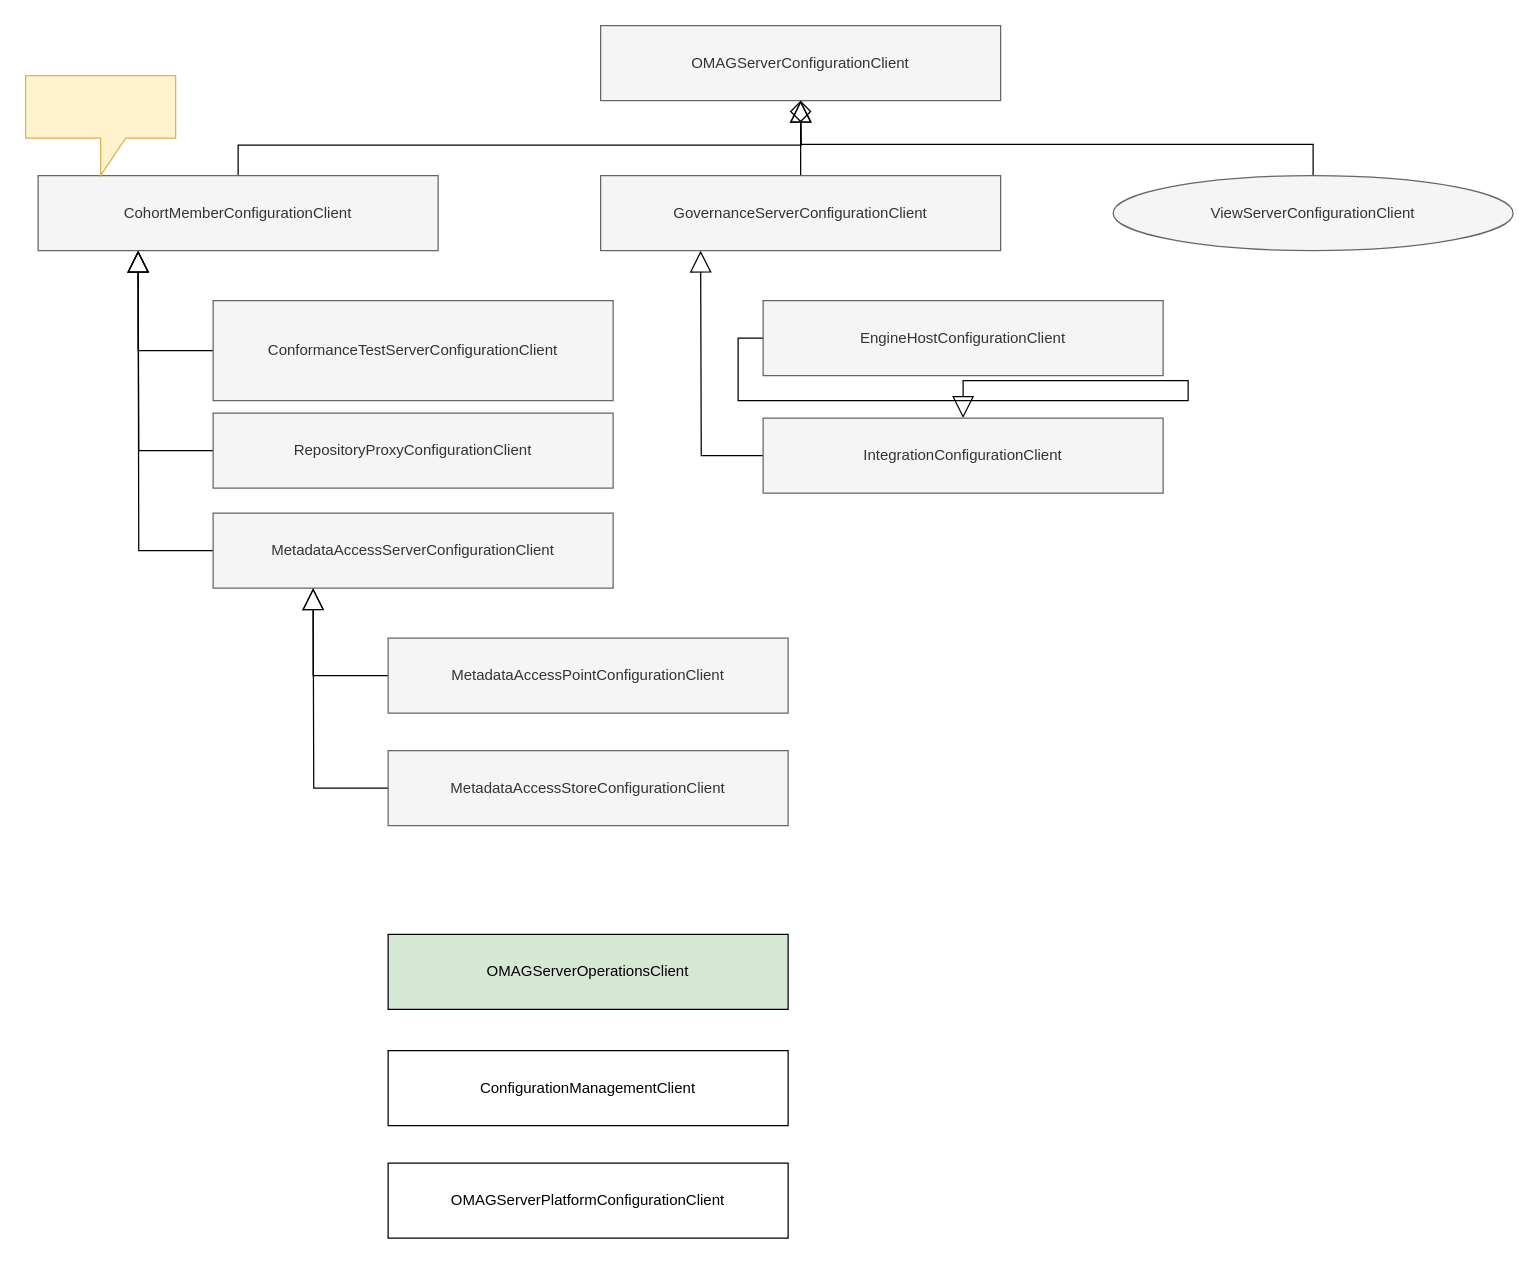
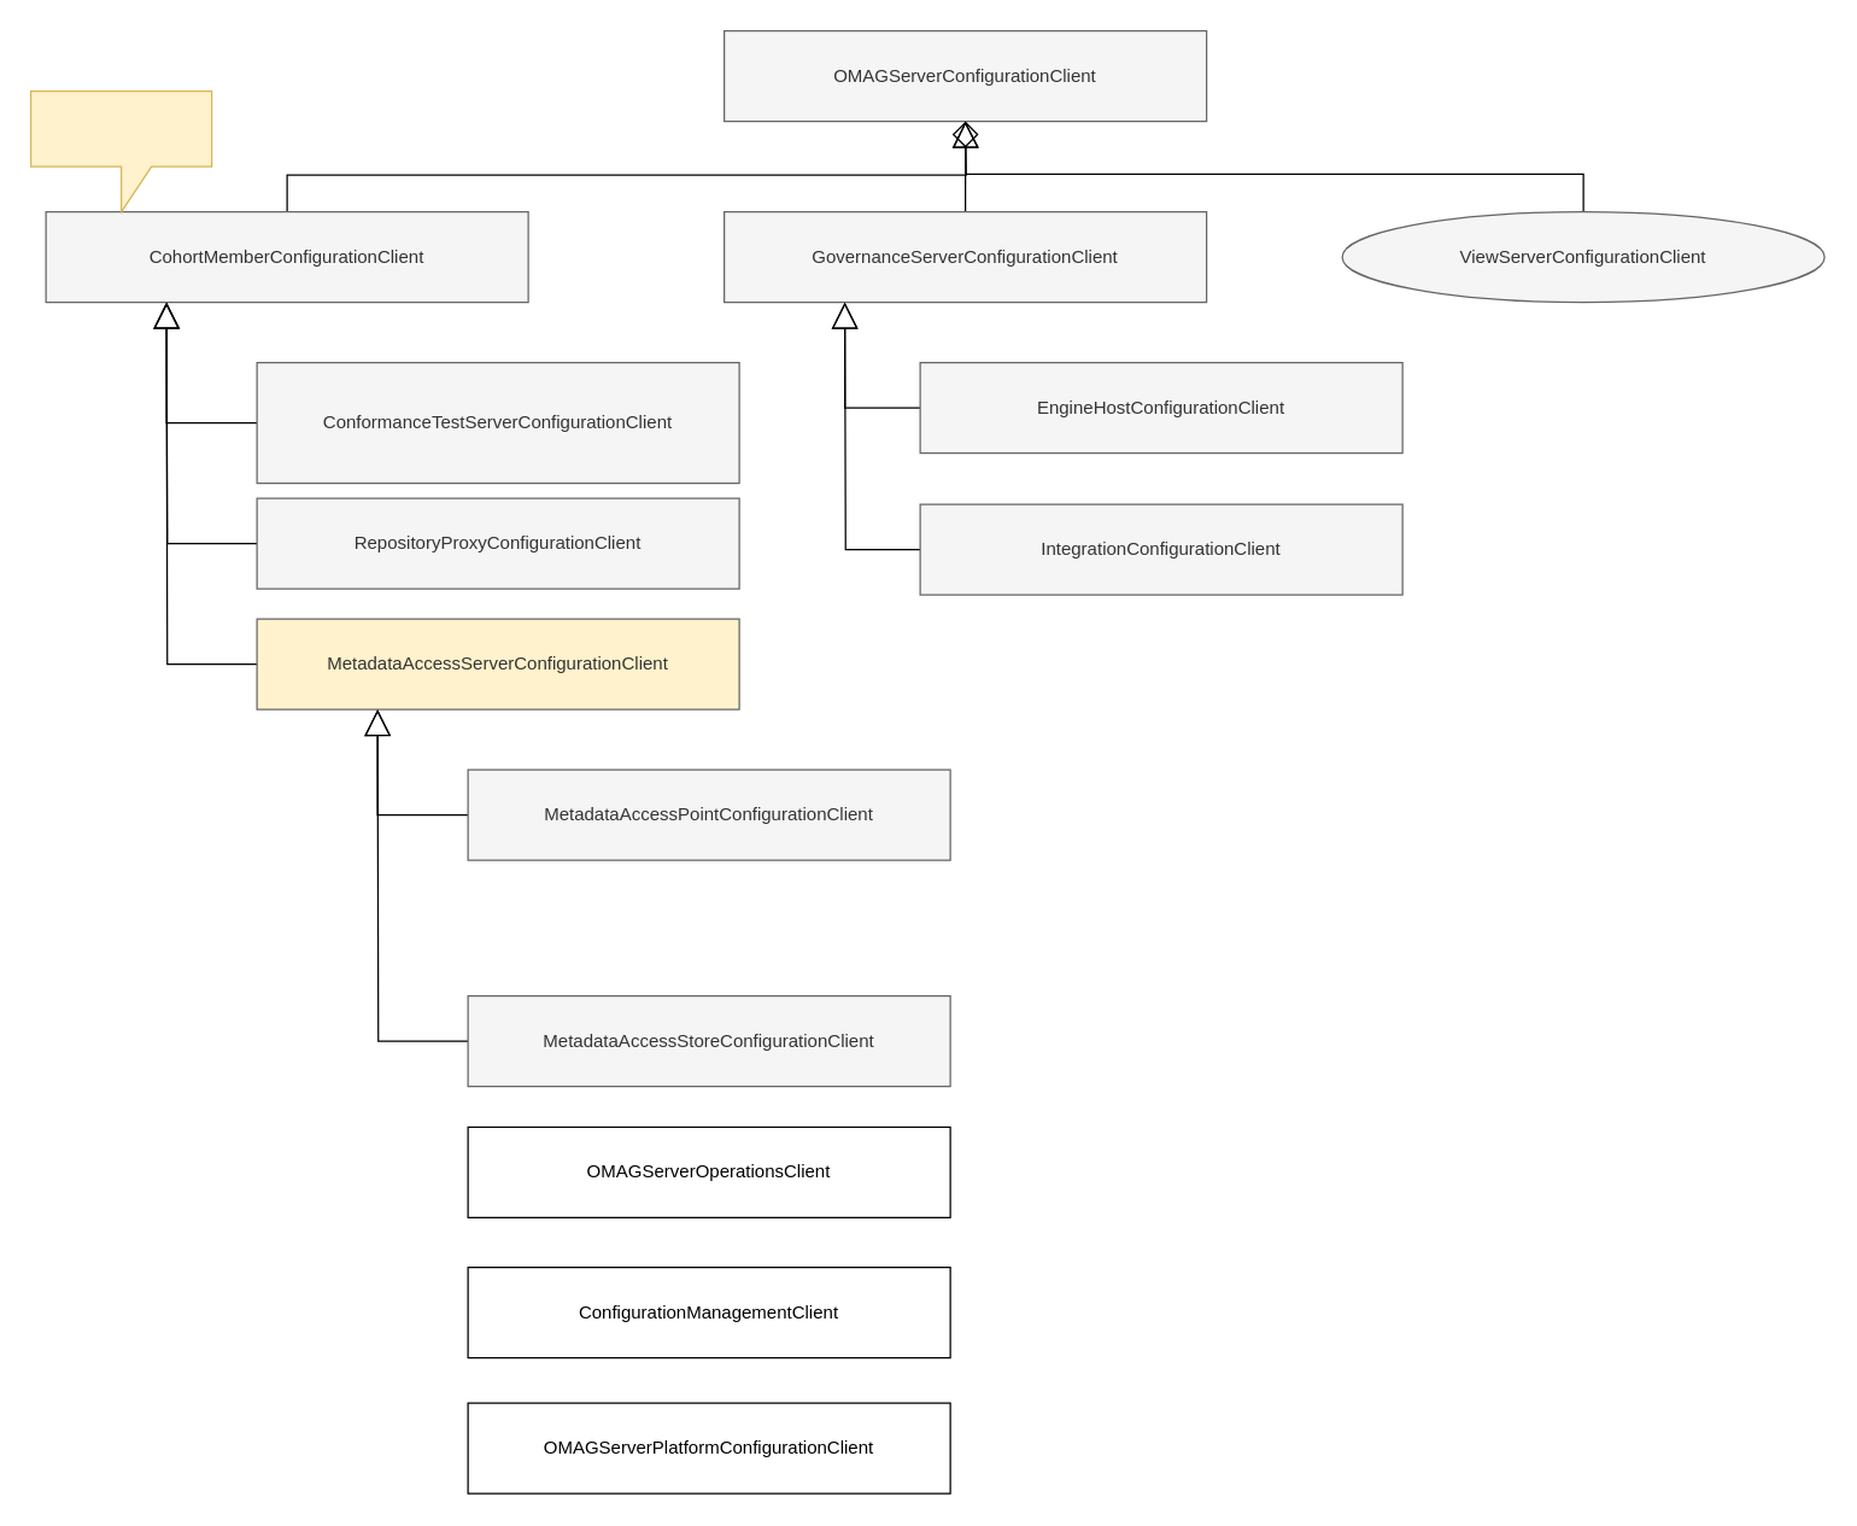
  <mxCell id="0" />
  <mxCell id="1" parent="0" />
  <mxCell id="2" value="OMAGServerConfigurationClient" style="rounded=0;whiteSpace=wrap;html=1;fillColor=#f5f5f5;fontColor=#333333;strokeColor=#666666;" vertex="1" parent="1"><mxGeometry x="480" y="20" width="320" height="60" as="geometry" /></mxCell>
  <mxCell id="3" style="edgeStyle=orthogonalEdgeStyle;rounded=0;orthogonalLoop=1;jettySize=auto;html=1;exitX=0;exitY=0.5;exitDx=0;exitDy=0;entryX=0.25;entryY=1;entryDx=0;entryDy=0;endArrow=block;endFill=0;endSize=15;" edge="1" parent="1" source="4" target="6"><mxGeometry relative="1" as="geometry" /></mxCell>
  <mxCell id="4" value="ConformanceTestServerConfigurationClient" style="rounded=0;whiteSpace=wrap;html=1;fillColor=#f5f5f5;fontColor=#333333;strokeColor=#666666;" vertex="1" parent="1"><mxGeometry x="170" y="240" width="320" height="80" as="geometry" /></mxCell>
  <mxCell id="5" style="edgeStyle=orthogonalEdgeStyle;rounded=0;orthogonalLoop=1;jettySize=auto;html=1;exitX=0.5;exitY=0;exitDx=0;exitDy=0;endArrow=block;endFill=0;endSize=15;" edge="1" parent="1" source="6"><mxGeometry relative="1" as="geometry"><mxPoint x="640" y="80" as="targetPoint" /></mxGeometry></mxCell>
  <mxCell id="6" value="CohortMemberConfigurationClient" style="rounded=0;whiteSpace=wrap;html=1;fillColor=#f5f5f5;fontColor=#333333;strokeColor=#666666;" vertex="1" parent="1"><mxGeometry x="30" y="140" width="320" height="60" as="geometry" /></mxCell>
  <mxCell id="7" value="ConfigurationManagementClient" style="rounded=0;whiteSpace=wrap;html=1;" vertex="1" parent="1"><mxGeometry x="310" y="840" width="320" height="60" as="geometry" /></mxCell>
- <mxCell id="8" style="edgeStyle=orthogonalEdgeStyle;rounded=0;orthogonalLoop=1;jettySize=auto;html=1;exitX=0;exitY=0.5;exitDx=0;exitDy=0;endArrow=block;endFill=0;endSize=15;" edge="1" parent="1" source="9" target="13"><mxGeometry relative="1" as="geometry" /></mxCell>
+ <mxCell id="8" style="edgeStyle=orthogonalEdgeStyle;rounded=0;orthogonalLoop=1;jettySize=auto;html=1;exitX=0;exitY=0.5;exitDx=0;exitDy=0;entryX=0.25;entryY=1;entryDx=0;entryDy=0;endArrow=block;endFill=0;endSize=15;" edge="1" parent="1" source="9" target="11"><mxGeometry relative="1" as="geometry" /></mxCell>
  <mxCell id="9" value="EngineHostConfigurationClient" style="rounded=0;whiteSpace=wrap;html=1;fillColor=#f5f5f5;fontColor=#333333;strokeColor=#666666;" vertex="1" parent="1"><mxGeometry x="610" y="240" width="320" height="60" as="geometry" /></mxCell>
  <mxCell id="10" style="edgeStyle=orthogonalEdgeStyle;rounded=0;orthogonalLoop=1;jettySize=auto;html=1;endArrow=diamond;endFill=0;endSize=15;" edge="1" parent="1" source="11" target="2"><mxGeometry relative="1" as="geometry" /></mxCell>
  <mxCell id="11" value="GovernanceServerConfigurationClient" style="rounded=0;whiteSpace=wrap;html=1;fillColor=#f5f5f5;fontColor=#333333;strokeColor=#666666;" vertex="1" parent="1"><mxGeometry x="480" y="140" width="320" height="60" as="geometry" /></mxCell>
  <mxCell id="12" style="edgeStyle=orthogonalEdgeStyle;rounded=0;orthogonalLoop=1;jettySize=auto;html=1;exitX=0;exitY=0.5;exitDx=0;exitDy=0;endArrow=block;endFill=0;endSize=15;" edge="1" parent="1" source="13"><mxGeometry relative="1" as="geometry"><mxPoint x="560" y="200" as="targetPoint" /></mxGeometry></mxCell>
  <mxCell id="13" value="IntegrationConfigurationClient" style="rounded=0;whiteSpace=wrap;html=1;fillColor=#f5f5f5;fontColor=#333333;strokeColor=#666666;" vertex="1" parent="1"><mxGeometry x="610" y="334" width="320" height="60" as="geometry" /></mxCell>
  <mxCell id="14" style="edgeStyle=orthogonalEdgeStyle;rounded=0;orthogonalLoop=1;jettySize=auto;html=1;exitX=0;exitY=0.5;exitDx=0;exitDy=0;endArrow=block;endFill=0;endSize=15;" edge="1" parent="1" source="15"><mxGeometry relative="1" as="geometry"><mxPoint x="110" y="200" as="targetPoint" /></mxGeometry></mxCell>
- <mxCell id="15" value="MetadataAccessServerConfigurationClient" style="rounded=0;whiteSpace=wrap;html=1;fillColor=#f5f5f5;fontColor=#333333;strokeColor=#666666;" vertex="1" parent="1"><mxGeometry x="170" y="410" width="320" height="60" as="geometry" /></mxCell>
+ <mxCell id="15" value="MetadataAccessServerConfigurationClient" style="rounded=0;whiteSpace=wrap;html=1;fillColor=#fff2cc;fontColor=#333333;strokeColor=#666666;" vertex="1" parent="1"><mxGeometry x="170" y="410" width="320" height="60" as="geometry" /></mxCell>
  <mxCell id="16" style="edgeStyle=orthogonalEdgeStyle;rounded=0;orthogonalLoop=1;jettySize=auto;html=1;exitX=0;exitY=0.5;exitDx=0;exitDy=0;entryX=0.25;entryY=1;entryDx=0;entryDy=0;endArrow=block;endFill=0;endSize=15;" edge="1" parent="1" source="17" target="15"><mxGeometry relative="1" as="geometry" /></mxCell>
  <mxCell id="17" value="MetadataAccessPointConfigurationClient" style="rounded=0;whiteSpace=wrap;html=1;fillColor=#f5f5f5;fontColor=#333333;strokeColor=#666666;" vertex="1" parent="1"><mxGeometry x="310" y="510" width="320" height="60" as="geometry" /></mxCell>
  <mxCell id="18" style="edgeStyle=orthogonalEdgeStyle;rounded=0;orthogonalLoop=1;jettySize=auto;html=1;exitX=0;exitY=0.5;exitDx=0;exitDy=0;endArrow=block;endFill=0;endSize=15;" edge="1" parent="1" source="19"><mxGeometry relative="1" as="geometry"><mxPoint x="250" y="470" as="targetPoint" /></mxGeometry></mxCell>
- <mxCell id="19" value="MetadataAccessStoreConfigurationClient" style="rounded=0;whiteSpace=wrap;html=1;fillColor=#f5f5f5;fontColor=#333333;strokeColor=#666666;" vertex="1" parent="1"><mxGeometry x="310" y="600" width="320" height="60" as="geometry" /></mxCell>
- <mxCell id="20" value="OMAGServerOperationsClient" style="rounded=0;whiteSpace=wrap;html=1;fillColor=#d5e8d4;" vertex="1" parent="1"><mxGeometry x="310" y="747" width="320" height="60" as="geometry" /></mxCell>
+ <mxCell id="19" value="MetadataAccessStoreConfigurationClient" style="rounded=0;whiteSpace=wrap;html=1;fillColor=#f5f5f5;fontColor=#333333;strokeColor=#666666;" vertex="1" parent="1"><mxGeometry x="310" y="660" width="320" height="60" as="geometry" /></mxCell>
+ <mxCell id="20" value="OMAGServerOperationsClient" style="rounded=0;whiteSpace=wrap;html=1;" vertex="1" parent="1"><mxGeometry x="310" y="747" width="320" height="60" as="geometry" /></mxCell>
  <mxCell id="21" value="OMAGServerPlatformConfigurationClient" style="rounded=0;whiteSpace=wrap;html=1;" vertex="1" parent="1"><mxGeometry x="310" y="930" width="320" height="60" as="geometry" /></mxCell>
  <mxCell id="22" style="edgeStyle=orthogonalEdgeStyle;rounded=0;orthogonalLoop=1;jettySize=auto;html=1;exitX=0;exitY=0.5;exitDx=0;exitDy=0;endArrow=block;endFill=0;endSize=15;" edge="1" parent="1" source="23"><mxGeometry relative="1" as="geometry"><mxPoint x="110" y="200" as="targetPoint" /></mxGeometry></mxCell>
  <mxCell id="23" value="RepositoryProxyConfigurationClient" style="rounded=0;whiteSpace=wrap;html=1;fillColor=#f5f5f5;fontColor=#333333;strokeColor=#666666;" vertex="1" parent="1"><mxGeometry x="170" y="330" width="320" height="60" as="geometry" /></mxCell>
  <mxCell id="24" style="edgeStyle=orthogonalEdgeStyle;rounded=0;orthogonalLoop=1;jettySize=auto;html=1;exitX=0.5;exitY=0;exitDx=0;exitDy=0;endArrow=block;endFill=0;endSize=15;" edge="1" parent="1" source="25" target="2"><mxGeometry relative="1" as="geometry" /></mxCell>
  <mxCell id="25" value="ViewServerConfigurationClient" style="ellipse;whiteSpace=wrap;html=1;fillColor=#f5f5f5;fontColor=#333333;strokeColor=#666666;" vertex="1" parent="1"><mxGeometry x="890" y="140" width="320" height="60" as="geometry" /></mxCell>
  <mxCell id="26" value="" style="shape=callout;whiteSpace=wrap;html=1;perimeter=calloutPerimeter;fillColor=#fff2cc;strokeColor=#d6b656;" vertex="1" parent="1"><mxGeometry x="20" y="60" width="120" height="80" as="geometry" /></mxCell>
